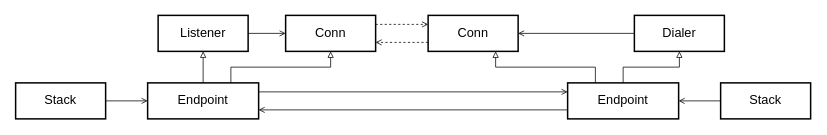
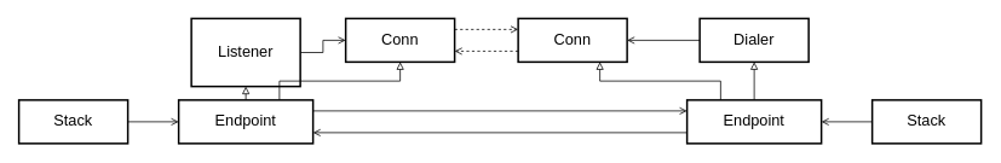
  <mxCell id="0" />
  <mxCell id="1" parent="0" />
  <mxCell id="2" style="edgeStyle=orthogonalEdgeStyle;rounded=0;orthogonalLoop=1;jettySize=auto;html=1;exitX=1;exitY=0.5;exitDx=0;exitDy=0;entryX=0;entryY=0.5;entryDx=0;entryDy=0;endArrow=open;endFill=0;" edge="1" parent="1" source="3" target="19"><mxGeometry relative="1" as="geometry" /></mxCell>
- <mxCell id="3" value="Listener" style="rounded=0;whiteSpace=wrap;html=1;strokeWidth=2;fontSize=17;" vertex="1" parent="1"><mxGeometry x="210" y="20" width="120" height="48" as="geometry" /></mxCell>
+ <mxCell id="3" value="Listener" style="rounded=0;whiteSpace=wrap;html=1;strokeWidth=2;fontSize=17;" vertex="1" parent="1"><mxGeometry x="210" y="20" width="120" height="75" as="geometry" /></mxCell>
  <mxCell id="4" style="edgeStyle=orthogonalEdgeStyle;rounded=0;orthogonalLoop=1;jettySize=auto;html=1;exitX=0;exitY=0.5;exitDx=0;exitDy=0;entryX=1;entryY=0.5;entryDx=0;entryDy=0;endArrow=open;endFill=0;" edge="1" parent="1" source="5" target="21"><mxGeometry relative="1" as="geometry" /></mxCell>
- <mxCell id="5" value="Dialer" style="rounded=0;whiteSpace=wrap;html=1;strokeWidth=2;fontSize=17;" vertex="1" parent="1"><mxGeometry x="845" y="20" width="120" height="48" as="geometry" /></mxCell>
+ <mxCell id="5" value="Dialer" style="rounded=0;whiteSpace=wrap;html=1;strokeWidth=2;fontSize=17;" vertex="1" parent="1"><mxGeometry x="770" y="20" width="120" height="48" as="geometry" /></mxCell>
  <mxCell id="6" style="edgeStyle=orthogonalEdgeStyle;rounded=0;orthogonalLoop=1;jettySize=auto;html=1;exitX=1;exitY=0.25;exitDx=0;exitDy=0;entryX=0;entryY=0.25;entryDx=0;entryDy=0;endArrow=open;endFill=0;" edge="1" parent="1" source="9" target="13"><mxGeometry relative="1" as="geometry" /></mxCell>
  <mxCell id="7" style="edgeStyle=orthogonalEdgeStyle;rounded=0;orthogonalLoop=1;jettySize=auto;html=1;exitX=0.5;exitY=0;exitDx=0;exitDy=0;entryX=0.5;entryY=1;entryDx=0;entryDy=0;endArrow=block;endFill=0;" edge="1" parent="1" source="9" target="3"><mxGeometry relative="1" as="geometry" /></mxCell>
  <mxCell id="8" style="edgeStyle=orthogonalEdgeStyle;rounded=0;orthogonalLoop=1;jettySize=auto;html=1;exitX=0.75;exitY=0;exitDx=0;exitDy=0;entryX=0.5;entryY=1;entryDx=0;entryDy=0;endArrow=block;endFill=0;" edge="1" parent="1" source="9" target="19"><mxGeometry relative="1" as="geometry" /></mxCell>
  <mxCell id="9" value="Endpoint" style="rounded=0;whiteSpace=wrap;html=1;strokeWidth=2;fontSize=17;" vertex="1" parent="1"><mxGeometry x="196" y="110" width="148" height="48" as="geometry" /></mxCell>
  <mxCell id="10" style="edgeStyle=orthogonalEdgeStyle;rounded=0;orthogonalLoop=1;jettySize=auto;html=1;exitX=0;exitY=0.75;exitDx=0;exitDy=0;entryX=1;entryY=0.75;entryDx=0;entryDy=0;endArrow=open;endFill=0;" edge="1" parent="1" source="13" target="9"><mxGeometry relative="1" as="geometry" /></mxCell>
  <mxCell id="11" style="edgeStyle=orthogonalEdgeStyle;rounded=0;orthogonalLoop=1;jettySize=auto;html=1;exitX=0.5;exitY=0;exitDx=0;exitDy=0;entryX=0.5;entryY=1;entryDx=0;entryDy=0;endArrow=block;endFill=0;" edge="1" parent="1" source="13" target="5"><mxGeometry relative="1" as="geometry" /></mxCell>
  <mxCell id="12" style="edgeStyle=orthogonalEdgeStyle;rounded=0;orthogonalLoop=1;jettySize=auto;html=1;exitX=0.25;exitY=0;exitDx=0;exitDy=0;entryX=0.75;entryY=1;entryDx=0;entryDy=0;endArrow=block;endFill=0;" edge="1" parent="1" source="13" target="21"><mxGeometry relative="1" as="geometry" /></mxCell>
  <mxCell id="13" value="Endpoint" style="rounded=0;whiteSpace=wrap;html=1;strokeWidth=2;fontSize=17;" vertex="1" parent="1"><mxGeometry x="756" y="110" width="148" height="48" as="geometry" /></mxCell>
  <mxCell id="14" style="edgeStyle=orthogonalEdgeStyle;rounded=0;orthogonalLoop=1;jettySize=auto;html=1;exitX=1;exitY=0.5;exitDx=0;exitDy=0;entryX=0;entryY=0.5;entryDx=0;entryDy=0;endArrow=open;endFill=0;" edge="1" parent="1" source="15" target="9"><mxGeometry relative="1" as="geometry" /></mxCell>
  <mxCell id="15" value="Stack" style="rounded=0;whiteSpace=wrap;html=1;strokeWidth=2;fontSize=17;" vertex="1" parent="1"><mxGeometry x="20" y="110" width="120" height="48" as="geometry" /></mxCell>
  <mxCell id="16" style="edgeStyle=orthogonalEdgeStyle;rounded=0;orthogonalLoop=1;jettySize=auto;html=1;exitX=0;exitY=0.5;exitDx=0;exitDy=0;entryX=1;entryY=0.5;entryDx=0;entryDy=0;endArrow=open;endFill=0;" edge="1" parent="1" source="17" target="13"><mxGeometry relative="1" as="geometry" /></mxCell>
  <mxCell id="17" value="Stack" style="rounded=0;whiteSpace=wrap;html=1;strokeWidth=2;fontSize=17;" vertex="1" parent="1"><mxGeometry x="960" y="110" width="120" height="48" as="geometry" /></mxCell>
  <mxCell id="18" style="edgeStyle=orthogonalEdgeStyle;rounded=0;orthogonalLoop=1;jettySize=auto;html=1;exitX=1;exitY=0.25;exitDx=0;exitDy=0;entryX=0;entryY=0.25;entryDx=0;entryDy=0;endArrow=open;endFill=0;dashed=1;" edge="1" parent="1" source="19" target="21"><mxGeometry relative="1" as="geometry" /></mxCell>
  <mxCell id="19" value="Conn" style="rounded=0;whiteSpace=wrap;html=1;strokeWidth=2;fontSize=17;" vertex="1" parent="1"><mxGeometry x="380" y="20" width="120" height="48" as="geometry" /></mxCell>
  <mxCell id="20" style="edgeStyle=orthogonalEdgeStyle;rounded=0;orthogonalLoop=1;jettySize=auto;html=1;exitX=0;exitY=0.75;exitDx=0;exitDy=0;entryX=1;entryY=0.75;entryDx=0;entryDy=0;dashed=1;endArrow=open;endFill=0;" edge="1" parent="1" source="21" target="19"><mxGeometry relative="1" as="geometry" /></mxCell>
  <mxCell id="21" value="Conn" style="rounded=0;whiteSpace=wrap;html=1;strokeWidth=2;fontSize=17;" vertex="1" parent="1"><mxGeometry x="570" y="20" width="120" height="48" as="geometry" /></mxCell>
